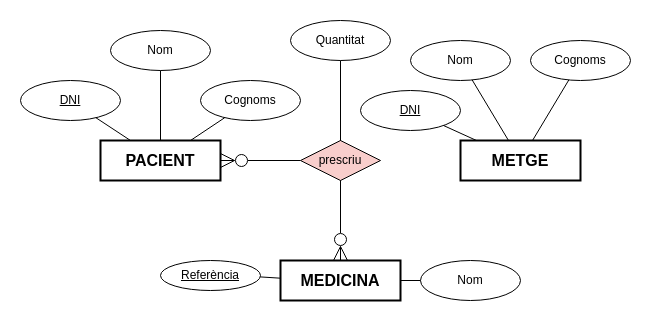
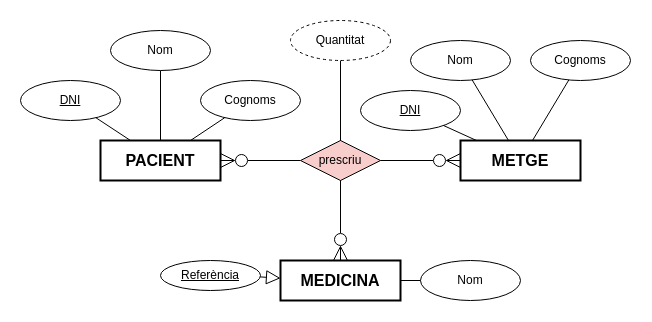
  <mxCell id="0" />
  <mxCell id="1" parent="0" />
  <mxCell id="2" style="edgeStyle=orthogonalEdgeStyle;rounded=0;orthogonalLoop=1;jettySize=auto;html=1;endArrow=ERzeroToMany;endFill=0;endSize=12;" parent="1" source="27" target="5" edge="1"><mxGeometry relative="1" as="geometry"><mxPoint x="280" y="0" as="sourcePoint" /></mxGeometry></mxCell>
  <mxCell id="3" value="DNI" style="ellipse;whiteSpace=wrap;html=1;align=center;fontStyle=4;" parent="1" vertex="1"><mxGeometry x="360" y="90" width="100" height="40" as="geometry" /></mxCell>
  <mxCell id="4" style="rounded=0;orthogonalLoop=1;jettySize=auto;html=1;endArrow=none;endFill=0;endSize=12;" parent="1" source="3" target="11" edge="1"><mxGeometry relative="1" as="geometry"><mxPoint x="670" y="-48.89" as="sourcePoint" /><mxPoint x="680" y="59.999" as="targetPoint" /></mxGeometry></mxCell>
  <mxCell id="5" value="MEDICINA" style="whiteSpace=wrap;html=1;align=center;fontStyle=1;fontSize=16;strokeWidth=2;" parent="1" vertex="1"><mxGeometry x="280" y="260" width="120" height="40" as="geometry" /></mxCell>
  <mxCell id="6" value="Nom" style="ellipse;whiteSpace=wrap;html=1;align=center;fontStyle=0;" parent="1" vertex="1"><mxGeometry x="410" y="40" width="100" height="40" as="geometry" /></mxCell>
  <mxCell id="7" style="rounded=0;orthogonalLoop=1;jettySize=auto;html=1;endArrow=none;endFill=0;endSize=12;" parent="1" source="6" target="11" edge="1"><mxGeometry relative="1" as="geometry"><mxPoint x="516" y="20.11" as="sourcePoint" /><mxPoint x="700" y="51.11" as="targetPoint" /></mxGeometry></mxCell>
  <mxCell id="8" value="Cognoms" style="ellipse;whiteSpace=wrap;html=1;align=center;fontStyle=0;" parent="1" vertex="1"><mxGeometry x="530" y="40" width="100" height="40" as="geometry" /></mxCell>
  <mxCell id="9" style="rounded=0;orthogonalLoop=1;jettySize=auto;html=1;endArrow=none;endFill=0;endSize=12;" parent="1" source="8" target="11" edge="1"><mxGeometry relative="1" as="geometry"><mxPoint x="679" y="37" as="sourcePoint" /><mxPoint x="704" y="51.11" as="targetPoint" /></mxGeometry></mxCell>
  <mxCell id="10" style="edgeStyle=orthogonalEdgeStyle;rounded=0;orthogonalLoop=1;jettySize=auto;html=1;endArrow=ERzeroToMany;endFill=0;endSize=12;" parent="1" source="13" target="12" edge="1"><mxGeometry relative="1" as="geometry"><mxPoint x="280" y="40" as="sourcePoint" /><mxPoint x="230" y="-30" as="targetPoint" /></mxGeometry></mxCell>
  <mxCell id="11" value="METGE" style="whiteSpace=wrap;html=1;align=center;fontStyle=1;fontSize=16;strokeWidth=2;" parent="1" vertex="1"><mxGeometry x="460" y="140" width="120" height="40" as="geometry" /></mxCell>
  <mxCell id="12" value="PACIENT" style="whiteSpace=wrap;html=1;align=center;fontStyle=1;fontSize=16;strokeWidth=2;" parent="1" vertex="1"><mxGeometry x="100" y="140" width="120" height="40" as="geometry" /></mxCell>
  <mxCell id="13" value="prescriu" style="rhombus;whiteSpace=wrap;html=1;fillColor=#f8cecc;" parent="1" vertex="1"><mxGeometry x="300" y="140" width="80" height="40" as="geometry" /></mxCell>
+ <mxCell id="14" style="edgeStyle=orthogonalEdgeStyle;rounded=0;orthogonalLoop=1;jettySize=auto;html=1;endArrow=ERzeroToMany;endFill=0;endSize=12;" parent="1" source="13" target="11" edge="1"><mxGeometry relative="1" as="geometry"><mxPoint x="350" y="150" as="sourcePoint" /><mxPoint x="350" y="-10" as="targetPoint" /></mxGeometry></mxCell>
  <mxCell id="15" value="DNI" style="ellipse;whiteSpace=wrap;html=1;align=center;fontStyle=4;" parent="1" vertex="1"><mxGeometry x="20" y="80" width="100" height="40" as="geometry" /></mxCell>
  <mxCell id="16" style="rounded=0;orthogonalLoop=1;jettySize=auto;html=1;endArrow=none;endFill=0;endSize=12;" parent="1" source="15" target="12" edge="1"><mxGeometry relative="1" as="geometry"><mxPoint x="246" y="-120" as="sourcePoint" /><mxPoint x="256" y="-11.111" as="targetPoint" /></mxGeometry></mxCell>
  <mxCell id="17" value="Nom" style="ellipse;whiteSpace=wrap;html=1;align=center;fontStyle=0;" parent="1" vertex="1"><mxGeometry x="110" y="30" width="100" height="40" as="geometry" /></mxCell>
  <mxCell id="18" style="rounded=0;orthogonalLoop=1;jettySize=auto;html=1;endArrow=none;endFill=0;endSize=12;" parent="1" source="17" target="12" edge="1"><mxGeometry relative="1" as="geometry"><mxPoint x="92" y="-51" as="sourcePoint" /><mxPoint x="276" y="-20" as="targetPoint" /></mxGeometry></mxCell>
  <mxCell id="19" value="Cognoms" style="ellipse;whiteSpace=wrap;html=1;align=center;fontStyle=0;" parent="1" vertex="1"><mxGeometry x="200" y="80" width="100" height="40" as="geometry" /></mxCell>
  <mxCell id="20" style="rounded=0;orthogonalLoop=1;jettySize=auto;html=1;endArrow=none;endFill=0;endSize=12;" parent="1" source="19" target="12" edge="1"><mxGeometry relative="1" as="geometry"><mxPoint x="146" y="-60" as="sourcePoint" /><mxPoint x="280" y="-20" as="targetPoint" /></mxGeometry></mxCell>
  <mxCell id="21" value="Referència" style="ellipse;whiteSpace=wrap;html=1;align=center;fontStyle=4;" parent="1" vertex="1"><mxGeometry x="160" y="260" width="100" height="30" as="geometry" /></mxCell>
- <mxCell id="22" style="rounded=0;orthogonalLoop=1;jettySize=auto;html=1;endArrow=none;endFill=0;endSize=12;" parent="1" source="21" target="5" edge="1"><mxGeometry relative="1" as="geometry"><mxPoint x="396" y="-20" as="sourcePoint" /><mxPoint x="295" y="260" as="targetPoint" /></mxGeometry></mxCell>
+ <mxCell id="22" style="rounded=0;orthogonalLoop=1;jettySize=auto;html=1;endArrow=block;endFill=0;endSize=12;" parent="1" source="21" target="5" edge="1"><mxGeometry relative="1" as="geometry"><mxPoint x="396" y="-20" as="sourcePoint" /><mxPoint x="295" y="260" as="targetPoint" /></mxGeometry></mxCell>
  <mxCell id="23" value="Nom" style="ellipse;whiteSpace=wrap;html=1;align=center;fontStyle=0;" parent="1" vertex="1"><mxGeometry x="420" y="260" width="100" height="40" as="geometry" /></mxCell>
  <mxCell id="24" style="rounded=0;orthogonalLoop=1;jettySize=auto;html=1;endArrow=none;endFill=0;endSize=12;" parent="1" source="23" target="5" edge="1"><mxGeometry relative="1" as="geometry"><mxPoint x="242" y="49" as="sourcePoint" /><mxPoint x="318.462" y="260" as="targetPoint" /></mxGeometry></mxCell>
  <mxCell id="25" style="rounded=0;orthogonalLoop=1;jettySize=auto;html=1;endArrow=none;endFill=0;endSize=12;" edge="1" parent="1" source="27" target="13"><mxGeometry relative="1" as="geometry"><mxPoint x="482" y="89" as="sourcePoint" /><mxPoint x="518" y="150" as="targetPoint" /></mxGeometry></mxCell>
  <mxCell id="26" value="" style="edgeStyle=orthogonalEdgeStyle;rounded=0;orthogonalLoop=1;jettySize=auto;html=1;endArrow=none;endFill=0;endSize=12;" edge="1" parent="1" source="13" target="27"><mxGeometry relative="1" as="geometry"><mxPoint x="340" y="140" as="sourcePoint" /><mxPoint x="340" y="-20" as="targetPoint" /></mxGeometry></mxCell>
- <mxCell id="27" value="Quantitat" style="ellipse;whiteSpace=wrap;html=1;align=center;fontStyle=0;" vertex="1" parent="1"><mxGeometry x="290" y="20" width="100" height="40" as="geometry" /></mxCell>
+ <mxCell id="27" value="Quantitat" style="ellipse;whiteSpace=wrap;html=1;align=center;fontStyle=0;dashed=1;" vertex="1" parent="1"><mxGeometry x="290" y="20" width="100" height="40" as="geometry" /></mxCell>
